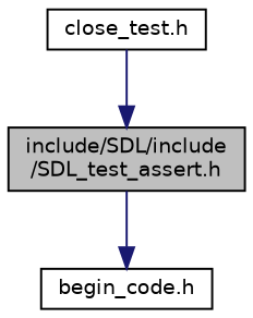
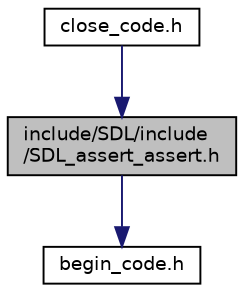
  digraph {
    node [color=black fillcolor=white fontname=Helvetica fontsize=10 shape=record style=filled]
    edge [color=midnightblue fontname=Helvetica fontsize=10 labelfontname=Helvetica labelfontsize=10 style=solid]
-   n1 [fillcolor=grey75 fontcolor=black height=0.2 label="include/SDL/include\l/SDL_test_assert.h" width=0.4]
+   n1 [fillcolor=grey75 fontcolor=black height=0.2 label="include/SDL/include\l/SDL_assert_assert.h" width=0.4]
    n2 [height=0.2 label="begin_code.h" width=0.4]
-   n3 [height=0.2 label="close_test.h" width=0.4]
+   n3 [height=0.2 label="close_code.h" width=0.4]
    n1 -> n2
    n3 -> n1
  }
